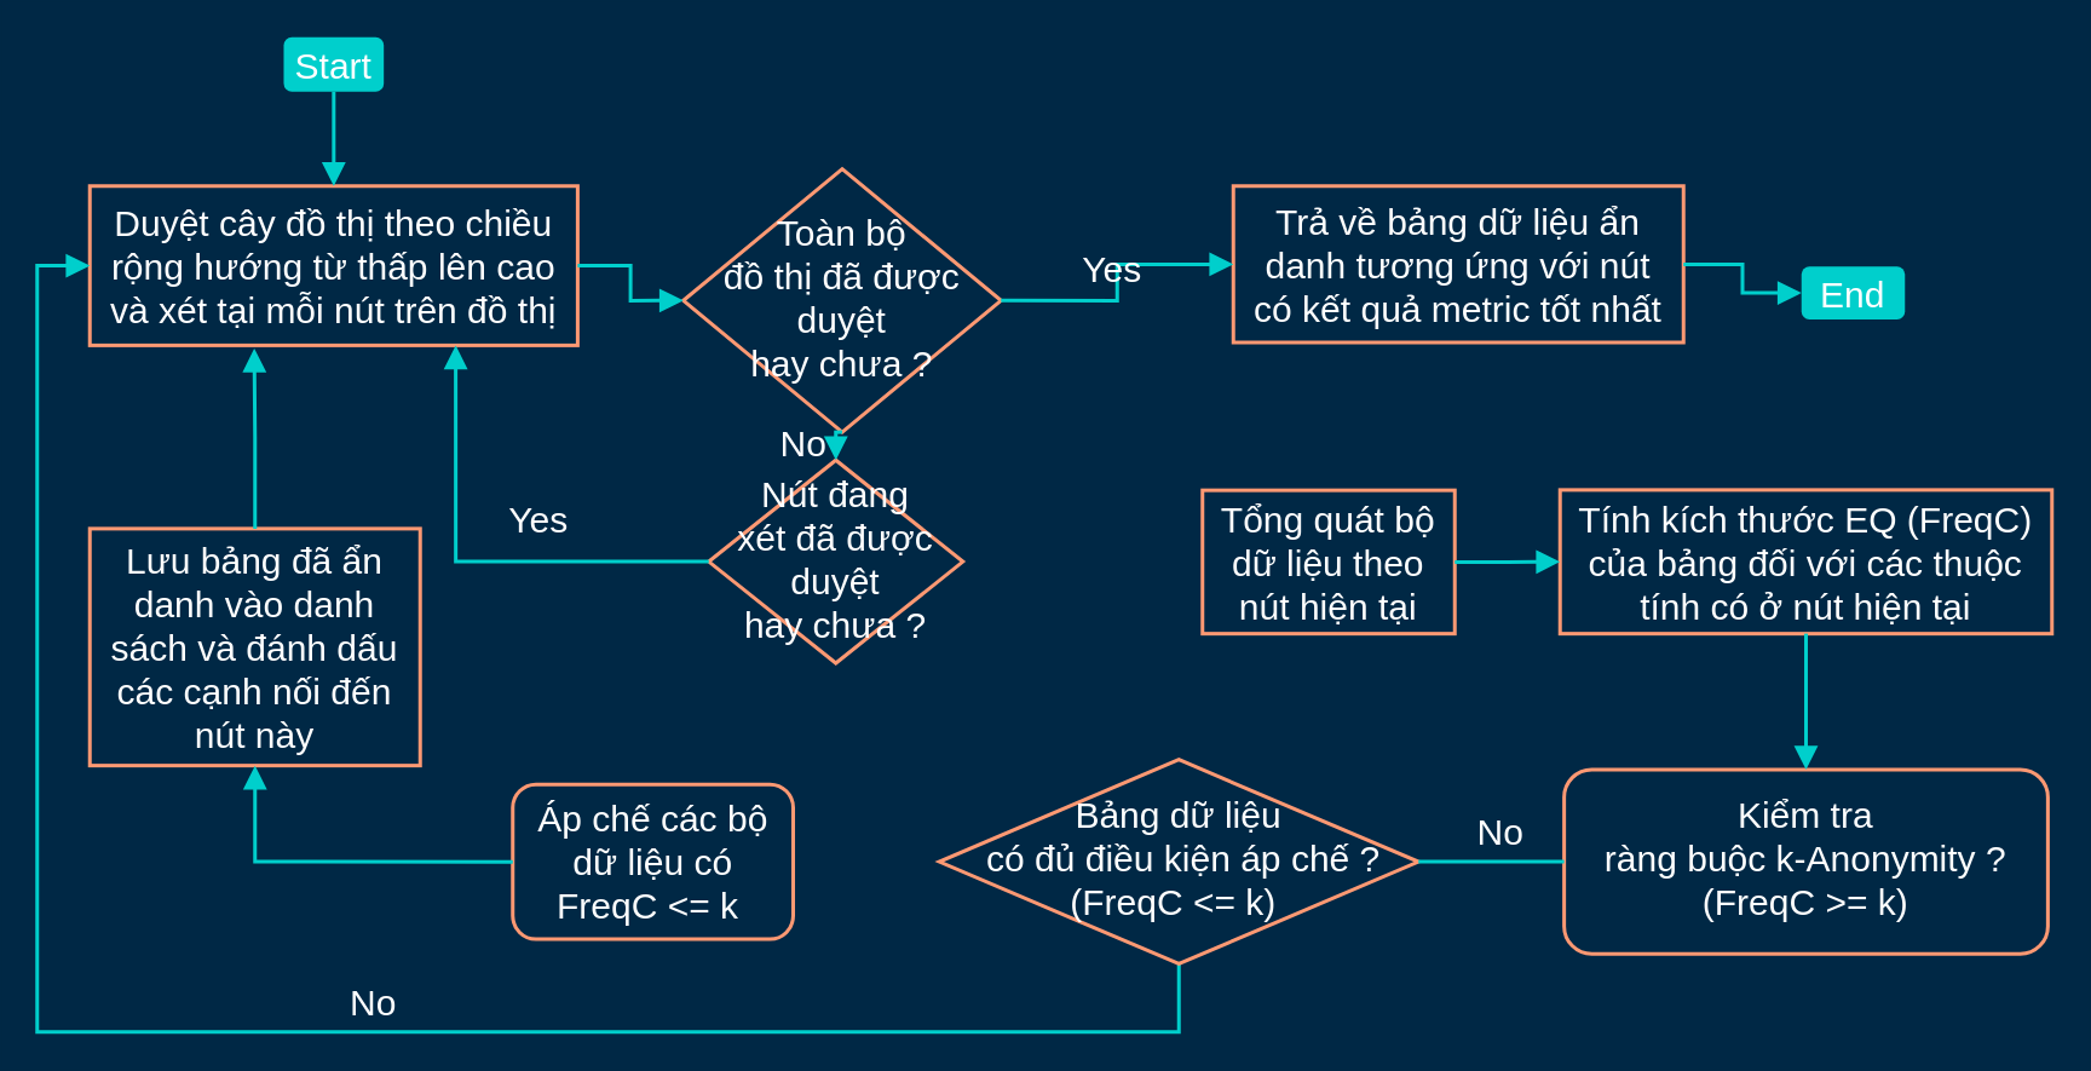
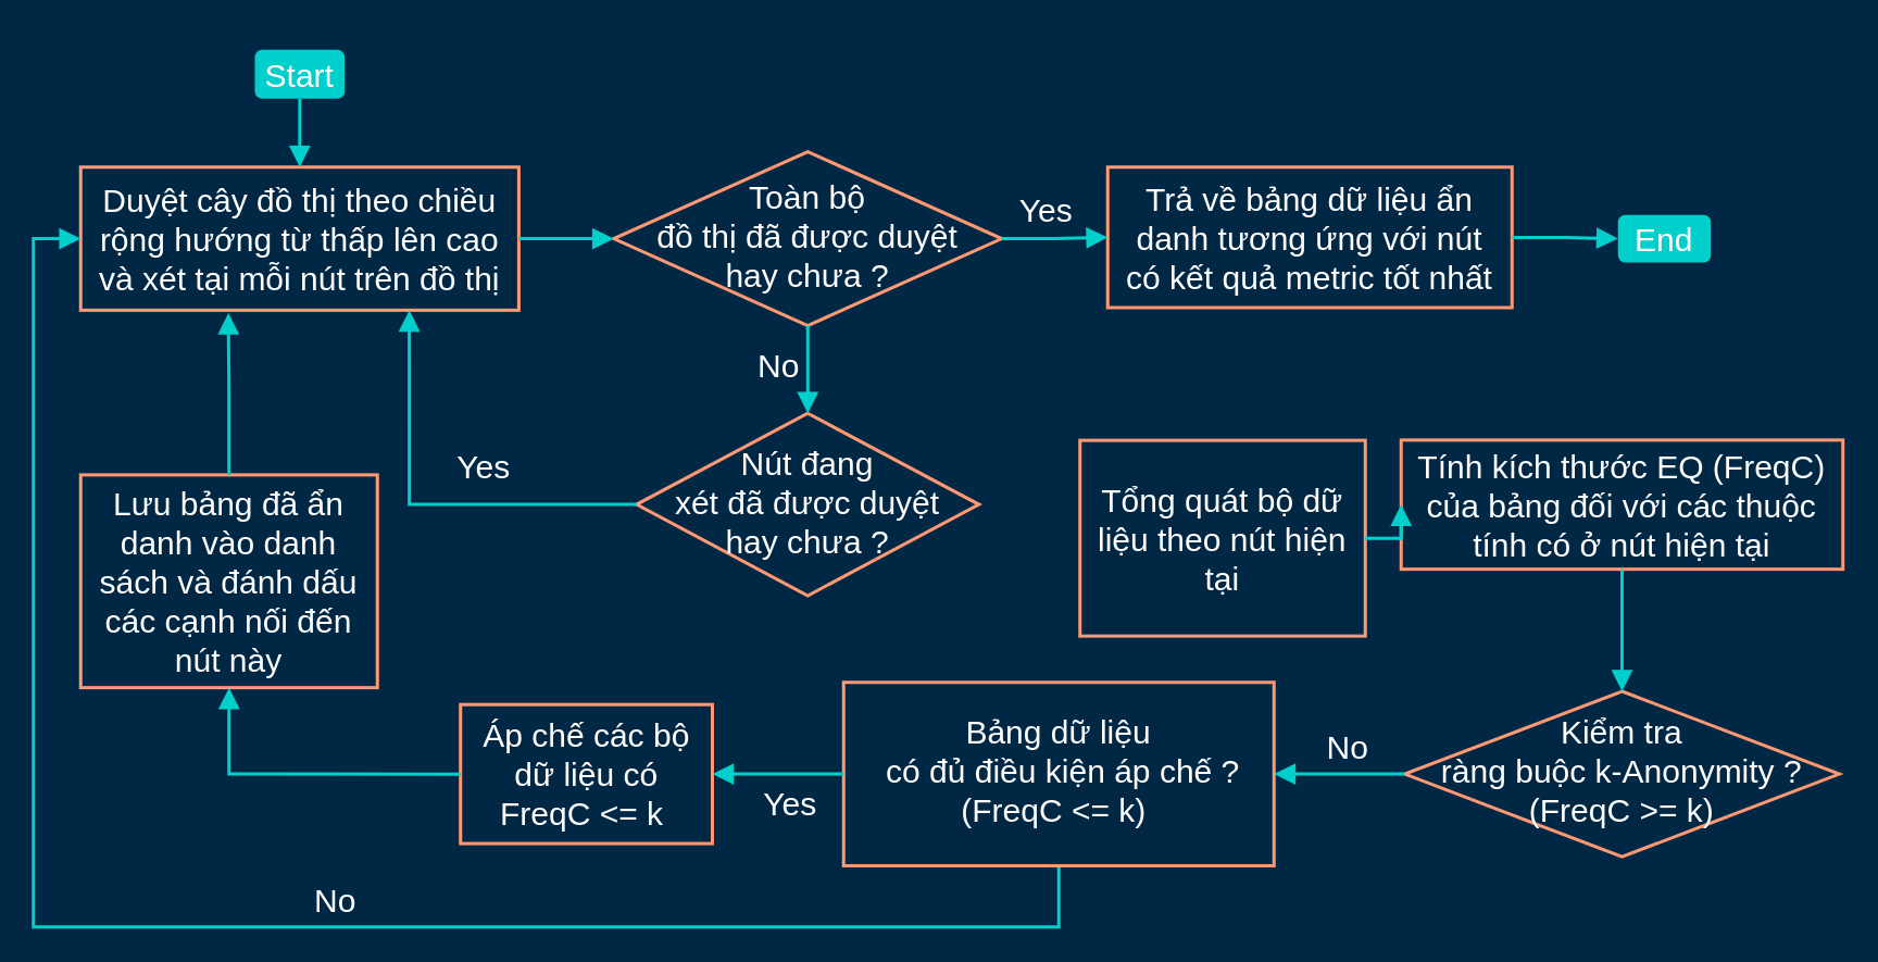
  <mxCell id="0" />
  <mxCell id="1" parent="0" />
  <mxCell id="2" value="Duyệt cây đồ thị theo chiều rộng hướng từ thấp lên cao và xét tại mỗi nút trên đồ thị" style="rounded=0;whiteSpace=wrap;html=1;fontSize=20;glass=0;strokeWidth=2;shadow=0;spacingLeft=5;spacingRight=5;gradientColor=#ffffff;fillColor=none;fontFamily=Helvetica;strokeColor=#FF9973;fontColor=#FFFFFF;fontStyle=0;" parent="1" vertex="1"><mxGeometry x="49" y="102" width="268.76" height="87.76" as="geometry" /></mxCell>
  <mxCell id="3" value="No" style="edgeStyle=orthogonalEdgeStyle;rounded=0;html=1;jettySize=auto;orthogonalLoop=1;fontSize=20;endArrow=block;endFill=1;endSize=8;strokeWidth=2;shadow=0;labelBackgroundColor=none;fontFamily=Helvetica;exitX=0.5;exitY=1;exitDx=0;exitDy=0;entryX=0;entryY=0.5;entryDx=0;entryDy=0;strokeColor=#00CFCC;fontColor=#FFFFFF;fontStyle=0;" parent="1" source="20" target="2" edge="1"><mxGeometry x="-0.138" y="-18" relative="1" as="geometry"><mxPoint y="1" as="offset" /><mxPoint x="606" y="568" as="sourcePoint" /><mxPoint x="59" y="156" as="targetPoint" /><Array as="points"><mxPoint x="649" y="568" /><mxPoint x="20" y="568" /><mxPoint x="20" y="146" /></Array></mxGeometry></mxCell>
  <mxCell id="4" value="Lưu bảng đã ẩn danh vào danh sách và đánh dấu các cạnh nối đến nút này" style="rounded=0;whiteSpace=wrap;html=1;fontSize=20;glass=0;strokeWidth=2;shadow=0;spacingLeft=5;spacingRight=5;gradientColor=#ffffff;fillColor=none;fontFamily=Helvetica;strokeColor=#FF9973;fontColor=#FFFFFF;fontStyle=0;" parent="1" vertex="1"><mxGeometry x="49" y="290.75" width="182" height="130.5" as="geometry" /></mxCell>
- <mxCell id="5" value="Start" style="rounded=1;whiteSpace=wrap;html=1;fontSize=20;glass=0;strokeWidth=1;shadow=0;fontColor=#FFFFFF;perimeterSpacing=0;fontFamily=Helvetica;strokeColor=none;fontStyle=0;fillColor=#00CFCC;" parent="1" vertex="1"><mxGeometry x="155.82" y="20" width="55.13" height="30" as="geometry" /></mxCell>
- <mxCell id="6" value="Toàn bộ &lt;br style=&quot;font-size: 20px;&quot;&gt;đồ thị&amp;nbsp;đã được duyệt &lt;br style=&quot;font-size: 20px;&quot;&gt;hay chưa ?" style="rhombus;whiteSpace=wrap;html=1;shadow=0;fontFamily=Helvetica;fontSize=20;align=center;strokeWidth=2;spacing=6;spacingTop=-4;gradientColor=#ffffff;fillColor=none;strokeColor=#FF9973;fontColor=#FFFFFF;fontStyle=0;" parent="1" vertex="1"><mxGeometry x="376" y="92.57" width="175" height="145" as="geometry" /></mxCell>
+ <mxCell id="5" value="Start" style="rounded=1;whiteSpace=wrap;html=1;fontSize=20;glass=0;strokeWidth=1;shadow=0;fontColor=#FFFFFF;perimeterSpacing=0;fontFamily=Helvetica;strokeColor=none;fontStyle=0;fillColor=#00CFCC;" parent="1" vertex="1"><mxGeometry x="155.82" y="30" width="55.13" height="30" as="geometry" /></mxCell>
+ <mxCell id="6" value="Toàn bộ &lt;br style=&quot;font-size: 20px;&quot;&gt;đồ thị&amp;nbsp;đã được duyệt &lt;br style=&quot;font-size: 20px;&quot;&gt;hay chưa ?" style="rhombus;whiteSpace=wrap;html=1;shadow=0;fontFamily=Helvetica;fontSize=20;align=center;strokeWidth=2;spacing=6;spacingTop=-4;gradientColor=#ffffff;fillColor=none;strokeColor=#FF9973;fontColor=#FFFFFF;fontStyle=0;" parent="1" vertex="1"><mxGeometry x="376" y="92.57" width="238" height="106.62" as="geometry" /></mxCell>
  <mxCell id="7" value="Trả về bảng dữ liệu ẩn danh tương ứng với nút có kết quả metric tốt nhất" style="rounded=0;whiteSpace=wrap;html=1;fontSize=20;glass=0;strokeWidth=2;shadow=0;spacingLeft=5;spacingRight=5;gradientColor=#ffffff;fillColor=none;fontFamily=Helvetica;strokeColor=#FF9973;fontColor=#FFFFFF;fontStyle=0;" parent="1" vertex="1"><mxGeometry x="679" y="102" width="248" height="86.17" as="geometry" /></mxCell>
- <mxCell id="8" value="Nút đang &lt;br style=&quot;font-size: 20px;&quot;&gt;xét đã được duyệt &lt;br style=&quot;font-size: 20px;&quot;&gt;hay chưa ?" style="rhombus;whiteSpace=wrap;html=1;shadow=0;fontFamily=Helvetica;fontSize=20;align=center;strokeWidth=2;spacing=6;spacingTop=-4;gradientColor=#ffffff;fillColor=none;strokeColor=#FF9973;fontColor=#FFFFFF;fontStyle=0;" parent="1" vertex="1"><mxGeometry x="390" y="253" width="140" height="111.81" as="geometry" /></mxCell>
- <mxCell id="9" value="End" style="rounded=1;whiteSpace=wrap;html=1;fontSize=20;glass=0;strokeWidth=1;shadow=0;fontColor=#FFFFFF;perimeterSpacing=0;fontFamily=Helvetica;strokeColor=none;fontStyle=0;fillColor=#00CFCC;" parent="1" vertex="1"><mxGeometry x="992" y="146.32" width="57" height="29.12" as="geometry" /></mxCell>
+ <mxCell id="8" value="Nút đang &lt;br style=&quot;font-size: 20px;&quot;&gt;xét đã được duyệt &lt;br style=&quot;font-size: 20px;&quot;&gt;hay chưa ?" style="rhombus;whiteSpace=wrap;html=1;shadow=0;fontFamily=Helvetica;fontSize=20;align=center;strokeWidth=2;spacing=6;spacingTop=-4;gradientColor=#ffffff;fillColor=none;strokeColor=#FF9973;fontColor=#FFFFFF;fontStyle=0;" parent="1" vertex="1"><mxGeometry x="390" y="253" width="210" height="111.81" as="geometry" /></mxCell>
+ <mxCell id="9" value="End" style="rounded=1;whiteSpace=wrap;html=1;fontSize=20;glass=0;strokeWidth=1;shadow=0;fontColor=#FFFFFF;perimeterSpacing=0;fontFamily=Helvetica;strokeColor=none;fontStyle=0;fillColor=#00CFCC;" parent="1" vertex="1"><mxGeometry x="992" y="131.32" width="57" height="29.12" as="geometry" /></mxCell>
  <mxCell id="10" value="" style="rounded=0;html=1;jettySize=auto;orthogonalLoop=1;fontSize=20;endArrow=block;endFill=1;endSize=8;strokeWidth=2;shadow=0;labelBackgroundColor=none;edgeStyle=orthogonalEdgeStyle;exitX=0.5;exitY=1;exitDx=0;exitDy=0;entryX=0.5;entryY=0;entryDx=0;entryDy=0;fontFamily=Helvetica;strokeColor=#00CFCC;fontColor=#FFFFFF;fontStyle=0;" parent="1" source="5" target="2" edge="1"><mxGeometry relative="1" as="geometry"><mxPoint x="242.01" y="35" as="sourcePoint" /><mxPoint x="242.005" y="99.01" as="targetPoint" /></mxGeometry></mxCell>
  <mxCell id="11" value="" style="rounded=0;html=1;jettySize=auto;orthogonalLoop=1;fontSize=20;endArrow=block;endFill=1;endSize=8;strokeWidth=2;shadow=0;labelBackgroundColor=none;edgeStyle=orthogonalEdgeStyle;exitX=1;exitY=0.5;exitDx=0;exitDy=0;entryX=0;entryY=0.5;entryDx=0;entryDy=0;fontFamily=Helvetica;strokeColor=#00CFCC;fontColor=#FFFFFF;fontStyle=0;" parent="1" source="7" target="9" edge="1"><mxGeometry relative="1" as="geometry"><mxPoint x="946.25" y="190" as="sourcePoint" /><mxPoint x="1041.25" y="190" as="targetPoint" /></mxGeometry></mxCell>
  <mxCell id="12" value="Yes" style="rounded=0;html=1;jettySize=auto;orthogonalLoop=1;fontSize=20;endArrow=block;endFill=1;endSize=8;strokeWidth=2;shadow=0;labelBackgroundColor=none;edgeStyle=orthogonalEdgeStyle;exitX=1;exitY=0.5;exitDx=0;exitDy=0;entryX=0;entryY=0.5;entryDx=0;entryDy=0;fontFamily=Helvetica;strokeColor=#00CFCC;fontColor=#FFFFFF;fontStyle=0;" parent="1" source="6" target="7" edge="1"><mxGeometry x="-0.182" y="18" relative="1" as="geometry"><mxPoint as="offset" /><mxPoint x="656" y="203" as="sourcePoint" /><mxPoint x="766" y="203" as="targetPoint" /></mxGeometry></mxCell>
  <mxCell id="13" value="" style="rounded=0;html=1;jettySize=auto;orthogonalLoop=1;fontSize=20;endArrow=block;endFill=1;endSize=8;strokeWidth=2;shadow=0;labelBackgroundColor=none;edgeStyle=orthogonalEdgeStyle;entryX=0;entryY=0.5;entryDx=0;entryDy=0;exitX=1;exitY=0.5;exitDx=0;exitDy=0;fontFamily=Helvetica;strokeColor=#00CFCC;fontColor=#FFFFFF;fontStyle=0;" parent="1" source="2" target="6" edge="1"><mxGeometry relative="1" as="geometry"><mxPoint x="328" y="202.005" as="sourcePoint" /><mxPoint x="435.25" y="202" as="targetPoint" /></mxGeometry></mxCell>
  <mxCell id="14" value="No" style="edgeStyle=orthogonalEdgeStyle;rounded=0;html=1;jettySize=auto;orthogonalLoop=1;fontSize=20;endArrow=block;endFill=1;endSize=8;strokeWidth=2;shadow=0;labelBackgroundColor=none;exitX=0.5;exitY=1;exitDx=0;exitDy=0;fontFamily=Helvetica;entryX=0.5;entryY=0;entryDx=0;entryDy=0;strokeColor=#00CFCC;fontColor=#FFFFFF;fontStyle=0;" edge="1" parent="1" source="6" target="8"><mxGeometry x="-0.138" y="-18" relative="1" as="geometry"><mxPoint y="1" as="offset" /><mxPoint x="433.25" y="376.5" as="sourcePoint" /><mxPoint x="542" y="297" as="targetPoint" /></mxGeometry></mxCell>
- <mxCell id="15" value="Tổng quát bộ dữ liệu theo nút hiện tại" style="rounded=0;whiteSpace=wrap;html=1;fontSize=20;glass=0;strokeWidth=2;shadow=0;spacingLeft=5;spacingRight=5;gradientColor=#ffffff;fillColor=none;fontFamily=Helvetica;strokeColor=#FF9973;fontColor=#FFFFFF;fontStyle=0;" vertex="1" parent="1"><mxGeometry x="662" y="269.6" width="139" height="79" as="geometry" /></mxCell>
+ <mxCell id="15" value="Tổng quát bộ dữ liệu theo nút hiện tại" style="rounded=0;whiteSpace=wrap;html=1;fontSize=20;glass=0;strokeWidth=2;shadow=0;spacingLeft=5;spacingRight=5;gradientColor=#ffffff;fillColor=none;fontFamily=Helvetica;strokeColor=#FF9973;fontColor=#FFFFFF;fontStyle=0;" vertex="1" parent="1"><mxGeometry x="662" y="269.6" width="175" height="120" as="geometry" /></mxCell>
  <mxCell id="16" value="Tính kích thước EQ (FreqC) của bảng đối với các thuộc tính có ở nút hiện tại" style="rounded=0;whiteSpace=wrap;html=1;fontSize=20;glass=0;strokeWidth=2;shadow=0;spacingLeft=5;spacingRight=5;gradientColor=#ffffff;fillColor=none;fontFamily=Helvetica;strokeColor=#FF9973;fontColor=#FFFFFF;fontStyle=0;" vertex="1" parent="1"><mxGeometry x="859" y="269.41" width="271" height="79.19" as="geometry" /></mxCell>
  <mxCell id="17" value="" style="rounded=0;html=1;jettySize=auto;orthogonalLoop=1;fontSize=20;endArrow=block;endFill=1;endSize=8;strokeWidth=2;shadow=0;labelBackgroundColor=none;edgeStyle=orthogonalEdgeStyle;exitX=1;exitY=0.5;exitDx=0;exitDy=0;fontFamily=Helvetica;entryX=0;entryY=0.5;entryDx=0;entryDy=0;strokeColor=#00CFCC;fontColor=#FFFFFF;fontStyle=0;" edge="1" parent="1" source="15" target="16"><mxGeometry relative="1" as="geometry"><mxPoint x="900" y="158.885" as="sourcePoint" /><mxPoint x="862" y="326" as="targetPoint" /></mxGeometry></mxCell>
- <mxCell id="18" value="Kiểm tra &lt;br style=&quot;font-size: 20px;&quot;&gt;ràng buộc k-Anonymity ?&lt;br style=&quot;font-size: 20px;&quot;&gt;(FreqC &amp;gt;= k)" style="whiteSpace=wrap;html=1;shadow=0;fontFamily=Helvetica;fontSize=20;align=center;strokeWidth=2;spacing=6;spacingTop=-4;gradientColor=#ffffff;fillColor=none;strokeColor=#FF9973;fontColor=#FFFFFF;fontStyle=0;rounded=1;" vertex="1" parent="1"><mxGeometry x="861.25" y="423.49" width="266.5" height="101.5" as="geometry" /></mxCell>
+ <mxCell id="18" value="Kiểm tra &lt;br style=&quot;font-size: 20px;&quot;&gt;ràng buộc k-Anonymity ?&lt;br style=&quot;font-size: 20px;&quot;&gt;(FreqC &amp;gt;= k)" style="rhombus;whiteSpace=wrap;html=1;shadow=0;fontFamily=Helvetica;fontSize=20;align=center;strokeWidth=2;spacing=6;spacingTop=-4;gradientColor=#ffffff;fillColor=none;strokeColor=#FF9973;fontColor=#FFFFFF;fontStyle=0;" vertex="1" parent="1"><mxGeometry x="861.25" y="423.49" width="266.5" height="101.5" as="geometry" /></mxCell>
  <mxCell id="19" value="" style="rounded=0;html=1;jettySize=auto;orthogonalLoop=1;fontSize=20;endArrow=block;endFill=1;endSize=8;strokeWidth=2;shadow=0;labelBackgroundColor=none;edgeStyle=orthogonalEdgeStyle;exitX=0.5;exitY=1;exitDx=0;exitDy=0;fontFamily=Helvetica;entryX=0.5;entryY=0;entryDx=0;entryDy=0;strokeColor=#00CFCC;fontColor=#FFFFFF;fontStyle=0;" edge="1" parent="1" source="16" target="18"><mxGeometry relative="1" as="geometry"><mxPoint x="786" y="315.88" as="sourcePoint" /><mxPoint x="858" y="316.005" as="targetPoint" /></mxGeometry></mxCell>
- <mxCell id="20" value="Bảng dữ liệu&lt;br style=&quot;font-size: 20px;&quot;&gt;&amp;nbsp;có đủ điều kiện áp chế ? (FreqC &amp;lt;= k)&amp;nbsp;" style="rhombus;whiteSpace=wrap;html=1;shadow=0;fontFamily=Helvetica;fontSize=20;align=center;strokeWidth=2;spacing=6;spacingTop=-4;gradientColor=#ffffff;fillColor=none;strokeColor=#FF9973;fontColor=#FFFFFF;fontStyle=0;" vertex="1" parent="1"><mxGeometry x="517" y="417.99" width="264" height="112.5" as="geometry" /></mxCell>
- <mxCell id="21" value="No" style="edgeStyle=orthogonalEdgeStyle;rounded=0;html=1;jettySize=auto;orthogonalLoop=1;fontSize=20;endArrow=none;endFill=1;endSize=8;strokeWidth=2;shadow=0;labelBackgroundColor=none;fontFamily=Helvetica;entryX=1;entryY=0.5;entryDx=0;entryDy=0;exitX=0;exitY=0.5;exitDx=0;exitDy=0;strokeColor=#00CFCC;fontColor=#FFFFFF;fontStyle=0;" edge="1" parent="1" source="18" target="20"><mxGeometry x="-0.138" y="-18" relative="1" as="geometry"><mxPoint y="1" as="offset" /><mxPoint x="854" y="565" as="sourcePoint" /><mxPoint x="888" y="542" as="targetPoint" /></mxGeometry></mxCell>
- <mxCell id="22" value="Áp chế các bộ dữ liệu có FreqC &amp;lt;= k&amp;nbsp;" style="whiteSpace=wrap;html=1;fontSize=20;glass=0;strokeWidth=2;shadow=0;spacingLeft=5;spacingRight=5;gradientColor=#ffffff;fillColor=none;fontFamily=Helvetica;strokeColor=#FF9973;fontColor=#FFFFFF;fontStyle=0;rounded=1;" vertex="1" parent="1"><mxGeometry x="282" y="431.62" width="154.5" height="85.25" as="geometry" /></mxCell>
+ <mxCell id="20" value="Bảng dữ liệu&lt;br style=&quot;font-size: 20px;&quot;&gt;&amp;nbsp;có đủ điều kiện áp chế ? (FreqC &amp;lt;= k)&amp;nbsp;" style="whiteSpace=wrap;html=1;shadow=0;fontFamily=Helvetica;fontSize=20;align=center;strokeWidth=2;spacing=6;spacingTop=-4;gradientColor=#ffffff;fillColor=none;strokeColor=#FF9973;fontColor=#FFFFFF;fontStyle=0;rounded=0;" vertex="1" parent="1"><mxGeometry x="517" y="417.99" width="264" height="112.5" as="geometry" /></mxCell>
+ <mxCell id="21" value="No" style="edgeStyle=orthogonalEdgeStyle;rounded=0;html=1;jettySize=auto;orthogonalLoop=1;fontSize=20;endArrow=block;endFill=1;endSize=8;strokeWidth=2;shadow=0;labelBackgroundColor=none;fontFamily=Helvetica;entryX=1;entryY=0.5;entryDx=0;entryDy=0;exitX=0;exitY=0.5;exitDx=0;exitDy=0;strokeColor=#00CFCC;fontColor=#FFFFFF;fontStyle=0;" edge="1" parent="1" source="18" target="20"><mxGeometry x="-0.138" y="-18" relative="1" as="geometry"><mxPoint y="1" as="offset" /><mxPoint x="854" y="565" as="sourcePoint" /><mxPoint x="888" y="542" as="targetPoint" /></mxGeometry></mxCell>
+ <mxCell id="22" value="Áp chế các bộ dữ liệu có FreqC &amp;lt;= k&amp;nbsp;" style="rounded=0;whiteSpace=wrap;html=1;fontSize=20;glass=0;strokeWidth=2;shadow=0;spacingLeft=5;spacingRight=5;gradientColor=#ffffff;fillColor=none;fontFamily=Helvetica;strokeColor=#FF9973;fontColor=#FFFFFF;fontStyle=0;" vertex="1" parent="1"><mxGeometry x="282" y="431.62" width="154.5" height="85.25" as="geometry" /></mxCell>
+ <mxCell id="23" value="Yes" style="rounded=0;html=1;jettySize=auto;orthogonalLoop=1;fontSize=20;endArrow=block;endFill=1;endSize=8;strokeWidth=2;shadow=0;labelBackgroundColor=none;edgeStyle=orthogonalEdgeStyle;exitX=0;exitY=0.5;exitDx=0;exitDy=0;entryX=1;entryY=0.5;entryDx=0;entryDy=0;fontFamily=Helvetica;strokeColor=#00CFCC;fontColor=#FFFFFF;fontStyle=0;" edge="1" parent="1" source="20" target="22"><mxGeometry x="-0.182" y="18" relative="1" as="geometry"><mxPoint as="offset" /><mxPoint x="523" y="572.005" as="sourcePoint" /><mxPoint x="634" y="572.005" as="targetPoint" /></mxGeometry></mxCell>
  <mxCell id="24" value="Yes" style="rounded=0;html=1;jettySize=auto;orthogonalLoop=1;fontSize=20;endArrow=block;endFill=1;endSize=8;strokeWidth=2;shadow=0;labelBackgroundColor=none;edgeStyle=orthogonalEdgeStyle;exitX=0;exitY=0.5;exitDx=0;exitDy=0;entryX=0.75;entryY=1;entryDx=0;entryDy=0;fontFamily=Helvetica;strokeColor=#00CFCC;fontColor=#FFFFFF;fontStyle=0;" edge="1" parent="1" source="8" target="2"><mxGeometry x="-0.271" y="-24" relative="1" as="geometry"><mxPoint as="offset" /><mxPoint x="216" y="290.005" as="sourcePoint" /><mxPoint x="327" y="290.005" as="targetPoint" /></mxGeometry></mxCell>
  <mxCell id="25" value="" style="rounded=0;html=1;jettySize=auto;orthogonalLoop=1;fontSize=20;endArrow=block;endFill=1;endSize=8;strokeWidth=2;shadow=0;labelBackgroundColor=none;edgeStyle=orthogonalEdgeStyle;entryX=0.5;entryY=1;entryDx=0;entryDy=0;exitX=0;exitY=0.5;exitDx=0;exitDy=0;fontFamily=Helvetica;strokeColor=#00CFCC;fontColor=#FFFFFF;fontStyle=0;" edge="1" parent="1" source="22" target="4"><mxGeometry relative="1" as="geometry"><mxPoint x="215" y="489" as="sourcePoint" /><mxPoint x="274.24" y="489.005" as="targetPoint" /></mxGeometry></mxCell>
  <mxCell id="26" value="" style="rounded=0;html=1;jettySize=auto;orthogonalLoop=1;fontSize=20;endArrow=block;endFill=1;endSize=8;strokeWidth=2;shadow=0;labelBackgroundColor=none;edgeStyle=orthogonalEdgeStyle;entryX=0.337;entryY=1.019;entryDx=0;entryDy=0;exitX=0.5;exitY=0;exitDx=0;exitDy=0;fontFamily=Helvetica;strokeColor=#00CFCC;fontColor=#FFFFFF;fontStyle=0;entryPerimeter=0;" edge="1" parent="1" source="4" target="2"><mxGeometry relative="1" as="geometry"><mxPoint x="120" y="287" as="sourcePoint" /><mxPoint x="179.24" y="287.005" as="targetPoint" /></mxGeometry></mxCell>
